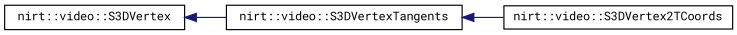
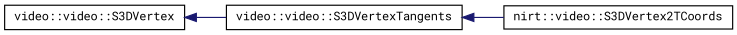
  digraph {
    fontname="Roboto Mono"
    rankdir=LR
    node [color=black fillcolor=white fontname="Roboto Mono" fontsize=10 shape=record style=filled]
    edge [color=midnightblue dir=back fontname="Roboto Mono" fontsize=10 labelfontname=Helvetica labelfontsize=10 style=solid]
-   n1 [height=0.2 label="nirt::video::S3DVertex" width=0.4]
-   n2 [height=0.2 label="nirt::video::S3DVertexTangents" width=0.4]
+   n1 [height=0.2 label="video::video::S3DVertex" width=0.4]
+   n2 [height=0.2 label="video::video::S3DVertexTangents" width=0.4]
    n3 [height=0.2 label="nirt::video::S3DVertex2TCoords" width=0.4]
    n1 -> n2
    n2 -> n3
  }
